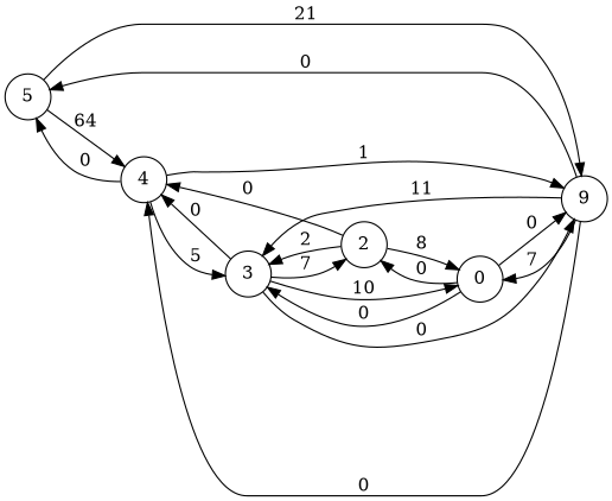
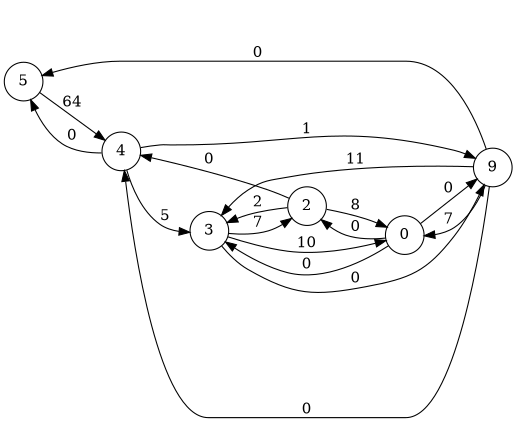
  digraph {
    rankdir=LR
    node [shape=circle]
    5
    4
    n3 [label=9]
    3
    0
    2
    5 -> 4 [label=64]
-   5 -> n3 [label=21]
    4 -> 5 [label=0]
    4 -> n3 [label=1]
    4 -> 3 [label=5]
    n3 -> 5 [label=0]
    n3 -> 4 [label=0]
    n3 -> 3 [label=11]
    n3 -> 0 [label=7]
-   3 -> 4 [label=0]
    3 -> n3 [label=0]
    3 -> 0 [label=10]
    3 -> 2 [label=7]
    0 -> n3 [label=0]
    0 -> 3 [label=0]
    0 -> 2 [label=0]
    2 -> 4 [label=0]
    2 -> 3 [label=2]
    2 -> 0 [label=8]
  }
